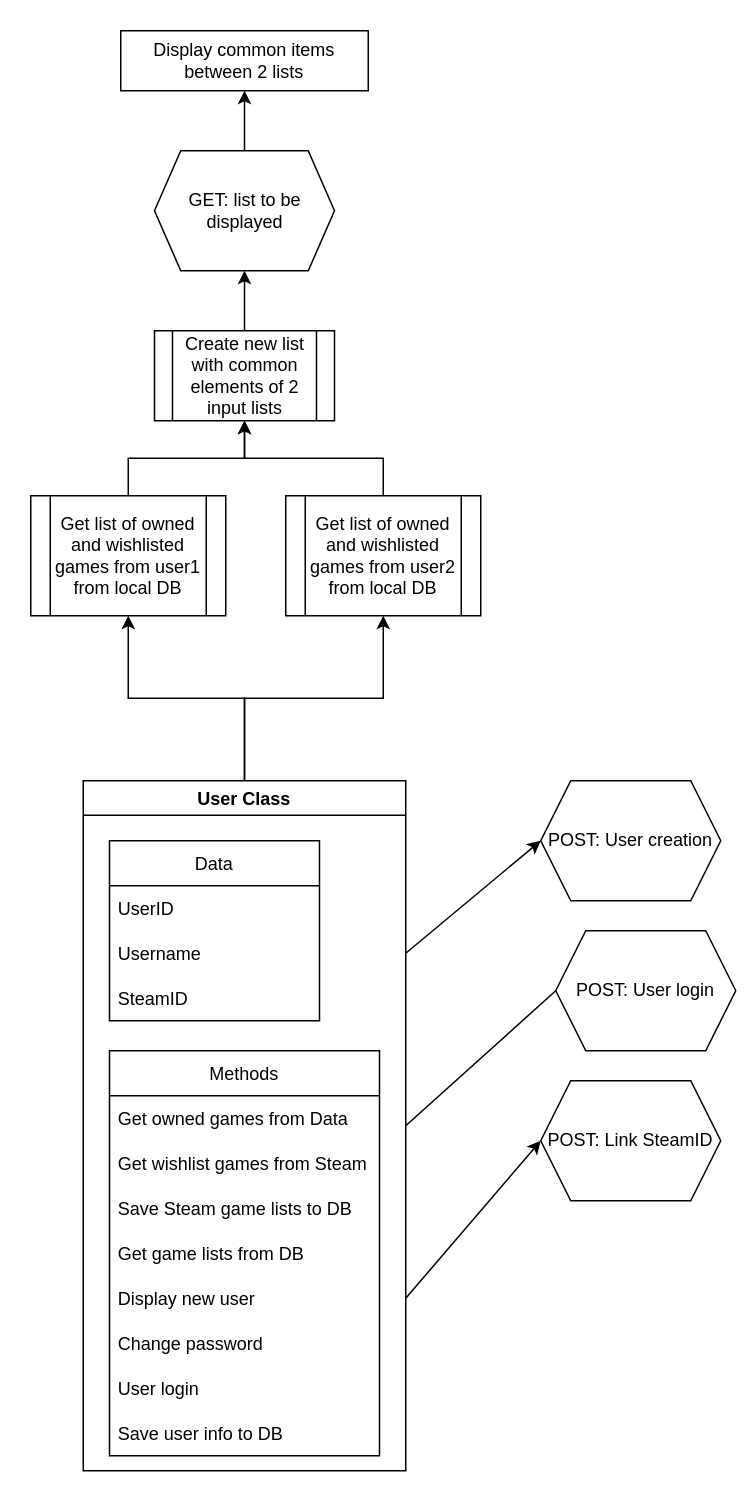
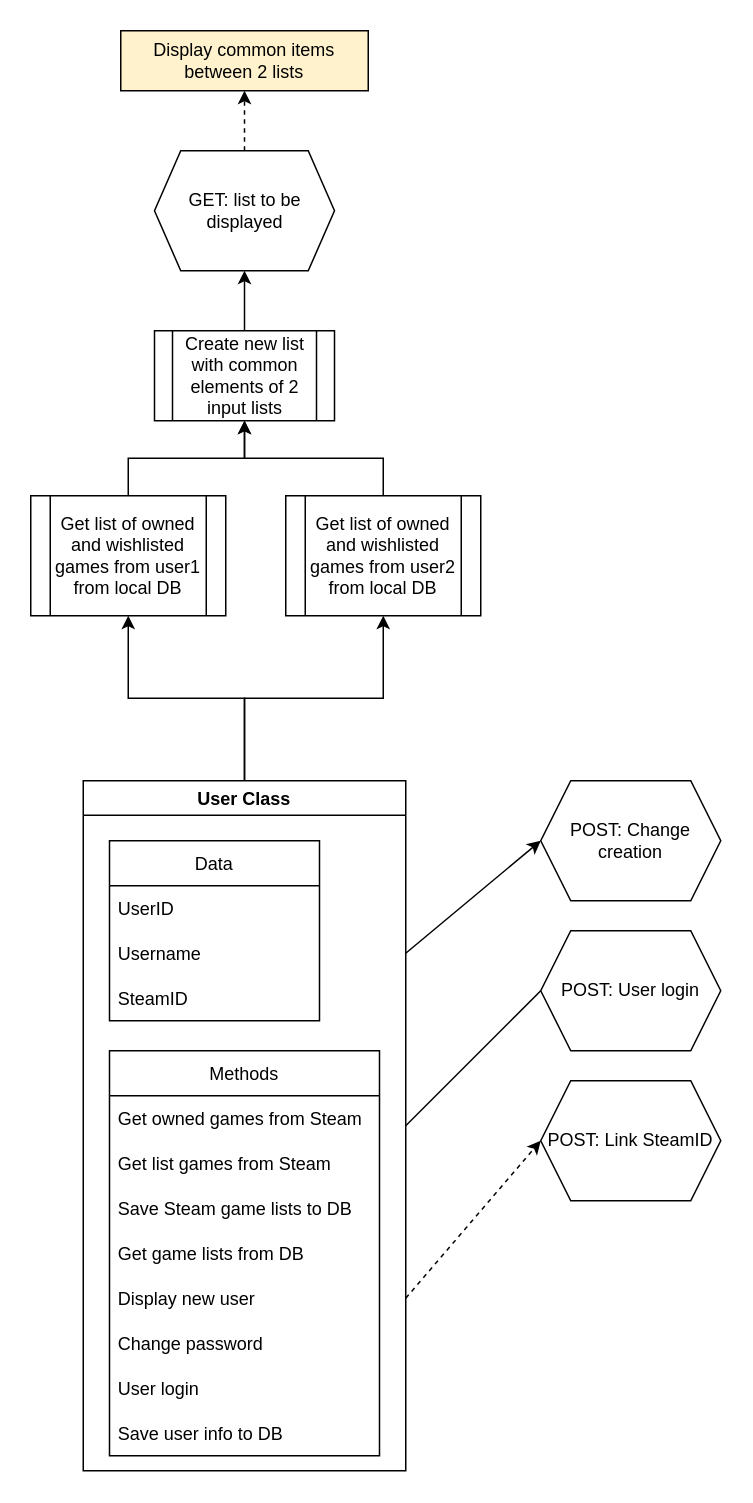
  <mxCell id="0" />
  <mxCell id="1" parent="0" />
- <mxCell id="2" value="Display common items between 2 lists" style="rounded=0;whiteSpace=wrap;html=1;" parent="1" vertex="1"><mxGeometry x="80" y="20" width="165" height="40" as="geometry" /></mxCell>
+ <mxCell id="2" value="Display common items between 2 lists" style="rounded=0;whiteSpace=wrap;html=1;fillColor=#fff2cc;" parent="1" vertex="1"><mxGeometry x="80" y="20" width="165" height="40" as="geometry" /></mxCell>
  <mxCell id="3" value="GET: list to be displayed" style="shape=hexagon;perimeter=hexagonPerimeter2;whiteSpace=wrap;html=1;fixedSize=1;size=17.5;" parent="1" vertex="1"><mxGeometry x="102.5" y="100" width="120" height="80" as="geometry" /></mxCell>
- <mxCell id="4" value="" style="endArrow=classic;html=1;rounded=0;exitX=0.5;exitY=0;exitDx=0;exitDy=0;" parent="1" source="3" target="2" edge="1"><mxGeometry width="50" height="50" relative="1" as="geometry"><mxPoint x="150" y="320" as="sourcePoint" /><mxPoint x="200" y="270" as="targetPoint" /></mxGeometry></mxCell>
+ <mxCell id="4" value="" style="endArrow=classic;html=1;rounded=0;exitX=0.5;exitY=0;exitDx=0;exitDy=0;dashed=1;" parent="1" source="3" target="2" edge="1"><mxGeometry width="50" height="50" relative="1" as="geometry"><mxPoint x="150" y="320" as="sourcePoint" /><mxPoint x="200" y="270" as="targetPoint" /></mxGeometry></mxCell>
  <mxCell id="5" value="Create new list with common elements of 2 input lists" style="shape=process;whiteSpace=wrap;html=1;backgroundOutline=1;" parent="1" vertex="1"><mxGeometry x="102.5" y="220" width="120" height="60" as="geometry" /></mxCell>
  <mxCell id="6" value="" style="endArrow=classic;html=1;rounded=0;entryX=0.5;entryY=1;entryDx=0;entryDy=0;exitX=0.5;exitY=0;exitDx=0;exitDy=0;" parent="1" source="5" target="3" edge="1"><mxGeometry width="50" height="50" relative="1" as="geometry"><mxPoint x="150" y="300" as="sourcePoint" /><mxPoint x="200" y="250" as="targetPoint" /></mxGeometry></mxCell>
  <mxCell id="7" value="" style="edgeStyle=orthogonalEdgeStyle;rounded=0;orthogonalLoop=1;jettySize=auto;html=1;" parent="1" source="8" target="5" edge="1"><mxGeometry relative="1" as="geometry" /></mxCell>
  <mxCell id="8" value="Get list of owned and wishlisted games from user1 from local DB" style="shape=process;whiteSpace=wrap;html=1;backgroundOutline=1;" parent="1" vertex="1"><mxGeometry x="20" y="330" width="130" height="80" as="geometry" /></mxCell>
  <mxCell id="9" value="" style="edgeStyle=orthogonalEdgeStyle;rounded=0;orthogonalLoop=1;jettySize=auto;html=1;" parent="1" source="10" target="5" edge="1"><mxGeometry relative="1" as="geometry" /></mxCell>
  <mxCell id="10" value="Get list of owned and wishlisted games from user2 from local DB" style="shape=process;whiteSpace=wrap;html=1;backgroundOutline=1;" parent="1" vertex="1"><mxGeometry x="190" y="330" width="130" height="80" as="geometry" /></mxCell>
  <mxCell id="11" value="" style="edgeStyle=orthogonalEdgeStyle;rounded=0;orthogonalLoop=1;jettySize=auto;html=1;" parent="1" source="15" target="10" edge="1"><mxGeometry relative="1" as="geometry" /></mxCell>
  <mxCell id="12" style="edgeStyle=none;html=1;exitX=1;exitY=0.25;exitDx=0;exitDy=0;entryX=0;entryY=0.5;entryDx=0;entryDy=0;" edge="1" parent="1" source="15" target="30"><mxGeometry relative="1" as="geometry" /></mxCell>
  <mxCell id="13" style="edgeStyle=none;html=1;exitX=1;exitY=0.5;exitDx=0;exitDy=0;entryX=0;entryY=0.5;entryDx=0;entryDy=0;endArrow=none;" edge="1" parent="1" source="15" target="31"><mxGeometry relative="1" as="geometry" /></mxCell>
- <mxCell id="14" style="edgeStyle=none;html=1;exitX=1;exitY=0.75;exitDx=0;exitDy=0;entryX=0;entryY=0.5;entryDx=0;entryDy=0;" edge="1" parent="1" source="15" target="32"><mxGeometry relative="1" as="geometry" /></mxCell>
+ <mxCell id="14" style="edgeStyle=none;html=1;exitX=1;exitY=0.75;exitDx=0;exitDy=0;entryX=0;entryY=0.5;entryDx=0;entryDy=0;dashed=1;" edge="1" parent="1" source="15" target="32"><mxGeometry relative="1" as="geometry" /></mxCell>
  <mxCell id="15" value="User Class" style="swimlane;" parent="1" vertex="1"><mxGeometry x="55" y="520" width="215" height="460" as="geometry"><mxRectangle x="325" y="510" width="140" height="30" as="alternateBounds" /></mxGeometry></mxCell>
  <mxCell id="16" value="Data" style="swimlane;fontStyle=0;childLayout=stackLayout;horizontal=1;startSize=30;horizontalStack=0;resizeParent=1;resizeParentMax=0;resizeLast=0;collapsible=1;marginBottom=0;" parent="15" vertex="1"><mxGeometry x="17.5" y="40" width="140" height="120" as="geometry"><mxRectangle x="17.5" y="40" width="70" height="30" as="alternateBounds" /></mxGeometry></mxCell>
  <mxCell id="17" value="UserID   " style="text;strokeColor=none;fillColor=none;align=left;verticalAlign=middle;spacingLeft=4;spacingRight=4;overflow=hidden;points=[[0,0.5],[1,0.5]];portConstraint=eastwest;rotatable=0;" parent="16" vertex="1"><mxGeometry y="30" width="140" height="30" as="geometry" /></mxCell>
  <mxCell id="18" value="Username" style="text;strokeColor=none;fillColor=none;align=left;verticalAlign=middle;spacingLeft=4;spacingRight=4;overflow=hidden;points=[[0,0.5],[1,0.5]];portConstraint=eastwest;rotatable=0;" parent="16" vertex="1"><mxGeometry y="60" width="140" height="30" as="geometry" /></mxCell>
  <mxCell id="19" value="SteamID" style="text;strokeColor=none;fillColor=none;align=left;verticalAlign=middle;spacingLeft=4;spacingRight=4;overflow=hidden;points=[[0,0.5],[1,0.5]];portConstraint=eastwest;rotatable=0;" parent="16" vertex="1"><mxGeometry y="90" width="140" height="30" as="geometry" /></mxCell>
  <mxCell id="20" value="Methods" style="swimlane;fontStyle=0;childLayout=stackLayout;horizontal=1;startSize=30;horizontalStack=0;resizeParent=1;resizeParentMax=0;resizeLast=0;collapsible=1;marginBottom=0;" parent="15" vertex="1"><mxGeometry x="17.5" y="180" width="180" height="270" as="geometry" /></mxCell>
- <mxCell id="21" value="Get owned games from Data" style="text;strokeColor=none;fillColor=none;align=left;verticalAlign=middle;spacingLeft=4;spacingRight=4;overflow=hidden;points=[[0,0.5],[1,0.5]];portConstraint=eastwest;rotatable=0;" parent="20" vertex="1"><mxGeometry y="30" width="180" height="30" as="geometry" /></mxCell>
- <mxCell id="22" value="Get wishlist games from Steam" style="text;strokeColor=none;fillColor=none;align=left;verticalAlign=middle;spacingLeft=4;spacingRight=4;overflow=hidden;points=[[0,0.5],[1,0.5]];portConstraint=eastwest;rotatable=0;" parent="20" vertex="1"><mxGeometry y="60" width="180" height="30" as="geometry" /></mxCell>
+ <mxCell id="21" value="Get owned games from Steam" style="text;strokeColor=none;fillColor=none;align=left;verticalAlign=middle;spacingLeft=4;spacingRight=4;overflow=hidden;points=[[0,0.5],[1,0.5]];portConstraint=eastwest;rotatable=0;" parent="20" vertex="1"><mxGeometry y="30" width="180" height="30" as="geometry" /></mxCell>
+ <mxCell id="22" value="Get list games from Steam" style="text;strokeColor=none;fillColor=none;align=left;verticalAlign=middle;spacingLeft=4;spacingRight=4;overflow=hidden;points=[[0,0.5],[1,0.5]];portConstraint=eastwest;rotatable=0;" parent="20" vertex="1"><mxGeometry y="60" width="180" height="30" as="geometry" /></mxCell>
  <mxCell id="23" value="Save Steam game lists to DB" style="text;strokeColor=none;fillColor=none;align=left;verticalAlign=middle;spacingLeft=4;spacingRight=4;overflow=hidden;points=[[0,0.5],[1,0.5]];portConstraint=eastwest;rotatable=0;" parent="20" vertex="1"><mxGeometry y="90" width="180" height="30" as="geometry" /></mxCell>
  <mxCell id="24" value="Get game lists from DB" style="text;strokeColor=none;fillColor=none;align=left;verticalAlign=middle;spacingLeft=4;spacingRight=4;overflow=hidden;points=[[0,0.5],[1,0.5]];portConstraint=eastwest;rotatable=0;" parent="20" vertex="1"><mxGeometry y="120" width="180" height="30" as="geometry" /></mxCell>
  <mxCell id="25" value="Display new user" style="text;strokeColor=none;fillColor=none;align=left;verticalAlign=middle;spacingLeft=4;spacingRight=4;overflow=hidden;points=[[0,0.5],[1,0.5]];portConstraint=eastwest;rotatable=0;" parent="20" vertex="1"><mxGeometry y="150" width="180" height="30" as="geometry" /></mxCell>
  <mxCell id="26" value="Change password" style="text;strokeColor=none;fillColor=none;align=left;verticalAlign=middle;spacingLeft=4;spacingRight=4;overflow=hidden;points=[[0,0.5],[1,0.5]];portConstraint=eastwest;rotatable=0;" parent="20" vertex="1"><mxGeometry y="180" width="180" height="30" as="geometry" /></mxCell>
  <mxCell id="27" value="User login" style="text;strokeColor=none;fillColor=none;align=left;verticalAlign=middle;spacingLeft=4;spacingRight=4;overflow=hidden;points=[[0,0.5],[1,0.5]];portConstraint=eastwest;rotatable=0;" parent="20" vertex="1"><mxGeometry y="210" width="180" height="30" as="geometry" /></mxCell>
  <mxCell id="28" value="Save user info to DB" style="text;strokeColor=none;fillColor=none;align=left;verticalAlign=middle;spacingLeft=4;spacingRight=4;overflow=hidden;points=[[0,0.5],[1,0.5]];portConstraint=eastwest;rotatable=0;" parent="20" vertex="1"><mxGeometry y="240" width="180" height="30" as="geometry" /></mxCell>
  <mxCell id="29" value="" style="edgeStyle=orthogonalEdgeStyle;rounded=0;orthogonalLoop=1;jettySize=auto;html=1;entryX=0.5;entryY=1;entryDx=0;entryDy=0;" parent="1" source="15" target="8" edge="1"><mxGeometry relative="1" as="geometry" /></mxCell>
- <mxCell id="30" value="POST: User creation" style="shape=hexagon;perimeter=hexagonPerimeter2;whiteSpace=wrap;html=1;fixedSize=1;" parent="1" vertex="1"><mxGeometry x="360" y="520" width="120" height="80" as="geometry" /></mxCell>
- <mxCell id="31" value="POST: User login" style="shape=hexagon;perimeter=hexagonPerimeter2;whiteSpace=wrap;html=1;fixedSize=1;" parent="1" vertex="1"><mxGeometry x="370" y="620" width="120" height="80" as="geometry" /></mxCell>
+ <mxCell id="30" value="POST: Change creation" style="shape=hexagon;perimeter=hexagonPerimeter2;whiteSpace=wrap;html=1;fixedSize=1;" parent="1" vertex="1"><mxGeometry x="360" y="520" width="120" height="80" as="geometry" /></mxCell>
+ <mxCell id="31" value="POST: User login" style="shape=hexagon;perimeter=hexagonPerimeter2;whiteSpace=wrap;html=1;fixedSize=1;" parent="1" vertex="1"><mxGeometry x="360" y="620" width="120" height="80" as="geometry" /></mxCell>
  <mxCell id="32" value="POST: Link SteamID" style="shape=hexagon;perimeter=hexagonPerimeter2;whiteSpace=wrap;html=1;fixedSize=1;" parent="1" vertex="1"><mxGeometry x="360" y="720" width="120" height="80" as="geometry" /></mxCell>
